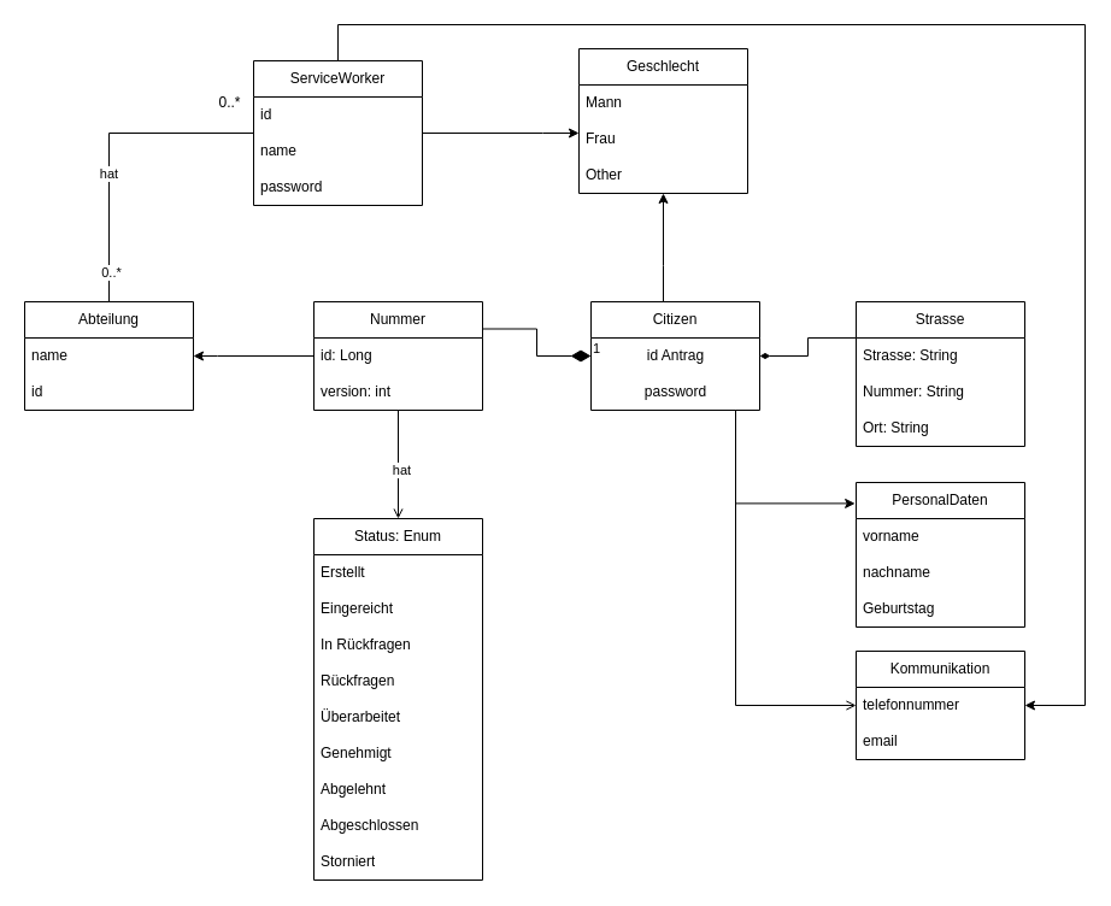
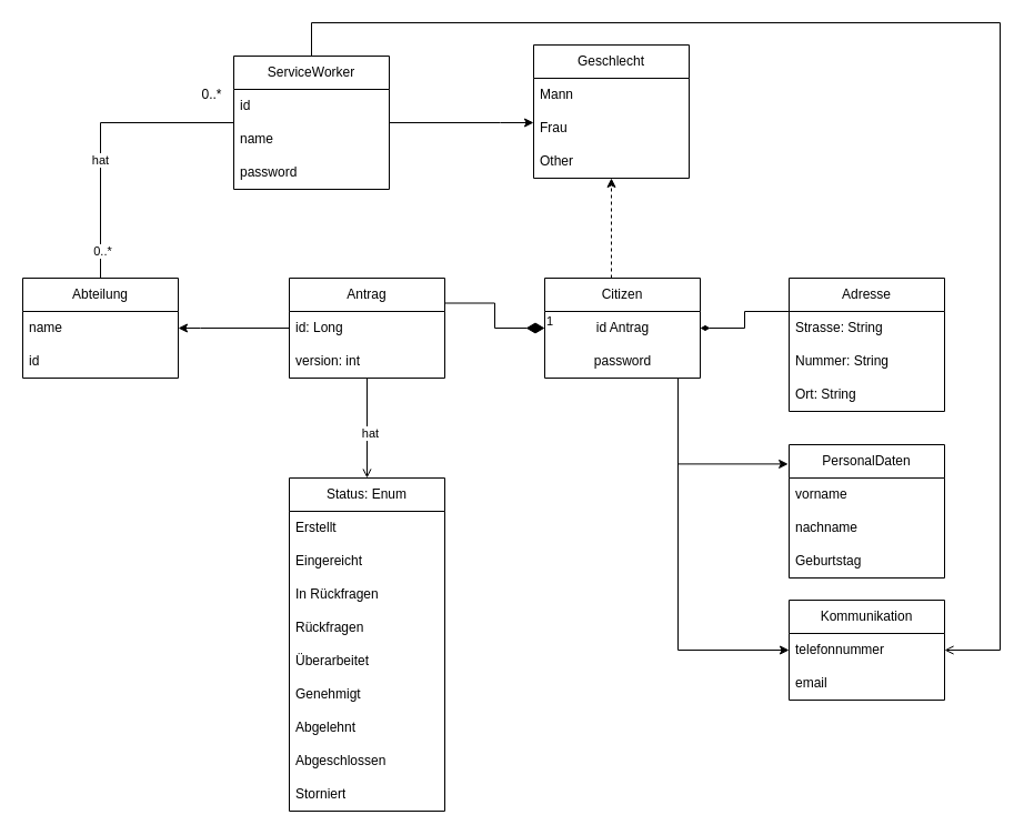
  <mxCell id="0" />
  <mxCell id="1" parent="0" />
  <mxCell id="2" value="" style="edgeStyle=orthogonalEdgeStyle;rounded=0;orthogonalLoop=1;jettySize=auto;html=1;endArrow=none;endFill=0;startArrow=diamondThin;startFill=1;strokeWidth=1;entryX=0;entryY=0.25;entryDx=0;entryDy=0;" edge="1" parent="1" source="5" target="15"><mxGeometry relative="1" as="geometry" /></mxCell>
- <mxCell id="3" style="edgeStyle=orthogonalEdgeStyle;rounded=0;orthogonalLoop=1;jettySize=auto;html=1;" edge="1" parent="1" source="5" target="42"><mxGeometry relative="1" as="geometry"><Array as="points"><mxPoint x="550" y="220" /><mxPoint x="550" y="220" /></Array></mxGeometry></mxCell>
- <mxCell id="4" style="edgeStyle=orthogonalEdgeStyle;rounded=0;orthogonalLoop=1;jettySize=auto;html=1;endArrow=open;" edge="1" parent="1" source="5" target="51"><mxGeometry relative="1" as="geometry"><Array as="points"><mxPoint x="610" y="585" /></Array></mxGeometry></mxCell>
+ <mxCell id="3" style="edgeStyle=orthogonalEdgeStyle;rounded=0;orthogonalLoop=1;jettySize=auto;html=1;dashed=1;" edge="1" parent="1" source="5" target="42"><mxGeometry relative="1" as="geometry"><Array as="points"><mxPoint x="550" y="220" /><mxPoint x="550" y="220" /></Array></mxGeometry></mxCell>
+ <mxCell id="4" style="edgeStyle=orthogonalEdgeStyle;rounded=0;orthogonalLoop=1;jettySize=auto;html=1;" edge="1" parent="1" source="5" target="51"><mxGeometry relative="1" as="geometry"><Array as="points"><mxPoint x="610" y="585" /></Array></mxGeometry></mxCell>
  <mxCell id="5" value="Citizen" style="swimlane;fontStyle=0;childLayout=stackLayout;horizontal=1;startSize=30;horizontalStack=0;resizeParent=1;resizeParentMax=0;resizeLast=0;collapsible=1;marginBottom=0;whiteSpace=wrap;html=1;" vertex="1" parent="1"><mxGeometry x="490" y="250" width="140" height="90" as="geometry" /></mxCell>
  <mxCell id="6" value="id Antrag" style="text;html=1;align=center;verticalAlign=middle;resizable=0;points=[];autosize=1;strokeColor=none;fillColor=none;" vertex="1" parent="5"><mxGeometry y="30" width="140" height="30" as="geometry" /></mxCell>
  <mxCell id="7" value="password" style="text;html=1;align=center;verticalAlign=middle;resizable=0;points=[];autosize=1;strokeColor=none;fillColor=none;" vertex="1" parent="5"><mxGeometry y="60" width="140" height="30" as="geometry" /></mxCell>
  <mxCell id="8" value="1" style="endArrow=none;html=1;endSize=12;startArrow=diamondThin;startSize=14;startFill=1;edgeStyle=orthogonalEdgeStyle;align=left;verticalAlign=bottom;rounded=0;exitX=0;exitY=0.5;exitDx=0;exitDy=0;entryX=1;entryY=0.25;entryDx=0;entryDy=0;endFill=0;" edge="1" parent="1" source="5" target="12"><mxGeometry x="-1" y="3" relative="1" as="geometry"><mxPoint x="390" y="390" as="sourcePoint" /><mxPoint x="410" y="280" as="targetPoint" /></mxGeometry></mxCell>
  <mxCell id="9" style="edgeStyle=orthogonalEdgeStyle;rounded=0;orthogonalLoop=1;jettySize=auto;html=1;endArrow=open;" edge="1" parent="1" source="12" target="19"><mxGeometry relative="1" as="geometry" /></mxCell>
  <mxCell id="10" value="hat" style="edgeLabel;html=1;align=center;verticalAlign=middle;resizable=0;points=[];" vertex="1" connectable="0" parent="9"><mxGeometry x="0.095" y="2" relative="1" as="geometry"><mxPoint as="offset" /></mxGeometry></mxCell>
  <mxCell id="11" value="" style="edgeStyle=orthogonalEdgeStyle;rounded=0;orthogonalLoop=1;jettySize=auto;html=1;" edge="1" parent="1" source="12" target="29"><mxGeometry relative="1" as="geometry"><Array as="points"><mxPoint x="180" y="295" /><mxPoint x="180" y="295" /></Array></mxGeometry></mxCell>
- <mxCell id="12" value="Nummer" style="swimlane;fontStyle=0;childLayout=stackLayout;horizontal=1;startSize=30;horizontalStack=0;resizeParent=1;resizeParentMax=0;resizeLast=0;collapsible=1;marginBottom=0;whiteSpace=wrap;html=1;" vertex="1" parent="1"><mxGeometry x="260" y="250" width="140" height="90" as="geometry" /></mxCell>
+ <mxCell id="12" value="Antrag" style="swimlane;fontStyle=0;childLayout=stackLayout;horizontal=1;startSize=30;horizontalStack=0;resizeParent=1;resizeParentMax=0;resizeLast=0;collapsible=1;marginBottom=0;whiteSpace=wrap;html=1;" vertex="1" parent="1"><mxGeometry x="260" y="250" width="140" height="90" as="geometry" /></mxCell>
  <mxCell id="13" value="id: Long" style="text;strokeColor=none;fillColor=none;align=left;verticalAlign=middle;spacingLeft=4;spacingRight=4;overflow=hidden;points=[[0,0.5],[1,0.5]];portConstraint=eastwest;rotatable=0;whiteSpace=wrap;html=1;" vertex="1" parent="12"><mxGeometry y="30" width="140" height="30" as="geometry" /></mxCell>
  <mxCell id="14" value="version: int" style="text;strokeColor=none;fillColor=none;align=left;verticalAlign=middle;spacingLeft=4;spacingRight=4;overflow=hidden;points=[[0,0.5],[1,0.5]];portConstraint=eastwest;rotatable=0;whiteSpace=wrap;html=1;" vertex="1" parent="12"><mxGeometry y="60" width="140" height="30" as="geometry" /></mxCell>
- <mxCell id="15" value="Strasse" style="swimlane;fontStyle=0;childLayout=stackLayout;horizontal=1;startSize=30;horizontalStack=0;resizeParent=1;resizeParentMax=0;resizeLast=0;collapsible=1;marginBottom=0;whiteSpace=wrap;html=1;" vertex="1" parent="1"><mxGeometry x="710" y="250" width="140" height="120" as="geometry" /></mxCell>
+ <mxCell id="15" value="Adresse" style="swimlane;fontStyle=0;childLayout=stackLayout;horizontal=1;startSize=30;horizontalStack=0;resizeParent=1;resizeParentMax=0;resizeLast=0;collapsible=1;marginBottom=0;whiteSpace=wrap;html=1;" vertex="1" parent="1"><mxGeometry x="710" y="250" width="140" height="120" as="geometry" /></mxCell>
  <mxCell id="16" value="Strasse: String" style="text;strokeColor=none;fillColor=none;align=left;verticalAlign=middle;spacingLeft=4;spacingRight=4;overflow=hidden;points=[[0,0.5],[1,0.5]];portConstraint=eastwest;rotatable=0;whiteSpace=wrap;html=1;" vertex="1" parent="15"><mxGeometry y="30" width="140" height="30" as="geometry" /></mxCell>
  <mxCell id="17" value="Nummer: String" style="text;strokeColor=none;fillColor=none;align=left;verticalAlign=middle;spacingLeft=4;spacingRight=4;overflow=hidden;points=[[0,0.5],[1,0.5]];portConstraint=eastwest;rotatable=0;whiteSpace=wrap;html=1;" vertex="1" parent="15"><mxGeometry y="60" width="140" height="30" as="geometry" /></mxCell>
  <mxCell id="18" value="Ort: String" style="text;strokeColor=none;fillColor=none;align=left;verticalAlign=middle;spacingLeft=4;spacingRight=4;overflow=hidden;points=[[0,0.5],[1,0.5]];portConstraint=eastwest;rotatable=0;whiteSpace=wrap;html=1;" vertex="1" parent="15"><mxGeometry y="90" width="140" height="30" as="geometry" /></mxCell>
  <mxCell id="19" value="Status: Enum" style="swimlane;fontStyle=0;childLayout=stackLayout;horizontal=1;startSize=30;horizontalStack=0;resizeParent=1;resizeParentMax=0;resizeLast=0;collapsible=1;marginBottom=0;whiteSpace=wrap;html=1;" vertex="1" parent="1"><mxGeometry x="260" y="430" width="140" height="300" as="geometry" /></mxCell>
  <mxCell id="20" value="Erstellt" style="text;strokeColor=none;fillColor=none;align=left;verticalAlign=middle;spacingLeft=4;spacingRight=4;overflow=hidden;points=[[0,0.5],[1,0.5]];portConstraint=eastwest;rotatable=0;whiteSpace=wrap;html=1;" vertex="1" parent="19"><mxGeometry y="30" width="140" height="30" as="geometry" /></mxCell>
  <mxCell id="21" value="Eingereicht&lt;span style=&quot;white-space: pre;&quot;&gt;&#09;&lt;/span&gt;" style="text;strokeColor=none;fillColor=none;align=left;verticalAlign=middle;spacingLeft=4;spacingRight=4;overflow=hidden;points=[[0,0.5],[1,0.5]];portConstraint=eastwest;rotatable=0;whiteSpace=wrap;html=1;" vertex="1" parent="19"><mxGeometry y="60" width="140" height="30" as="geometry" /></mxCell>
  <mxCell id="22" value="In Rückfragen" style="text;strokeColor=none;fillColor=none;align=left;verticalAlign=middle;spacingLeft=4;spacingRight=4;overflow=hidden;points=[[0,0.5],[1,0.5]];portConstraint=eastwest;rotatable=0;whiteSpace=wrap;html=1;" vertex="1" parent="19"><mxGeometry y="90" width="140" height="30" as="geometry" /></mxCell>
  <mxCell id="23" value="Rückfragen" style="text;strokeColor=none;fillColor=none;align=left;verticalAlign=middle;spacingLeft=4;spacingRight=4;overflow=hidden;points=[[0,0.5],[1,0.5]];portConstraint=eastwest;rotatable=0;whiteSpace=wrap;html=1;" vertex="1" parent="19"><mxGeometry y="120" width="140" height="30" as="geometry" /></mxCell>
  <mxCell id="24" value="Überarbeitet" style="text;strokeColor=none;fillColor=none;align=left;verticalAlign=middle;spacingLeft=4;spacingRight=4;overflow=hidden;points=[[0,0.5],[1,0.5]];portConstraint=eastwest;rotatable=0;whiteSpace=wrap;html=1;" vertex="1" parent="19"><mxGeometry y="150" width="140" height="30" as="geometry" /></mxCell>
  <mxCell id="25" value="Genehmigt" style="text;strokeColor=none;fillColor=none;align=left;verticalAlign=middle;spacingLeft=4;spacingRight=4;overflow=hidden;points=[[0,0.5],[1,0.5]];portConstraint=eastwest;rotatable=0;whiteSpace=wrap;html=1;" vertex="1" parent="19"><mxGeometry y="180" width="140" height="30" as="geometry" /></mxCell>
  <mxCell id="26" value="Abgelehnt" style="text;strokeColor=none;fillColor=none;align=left;verticalAlign=middle;spacingLeft=4;spacingRight=4;overflow=hidden;points=[[0,0.5],[1,0.5]];portConstraint=eastwest;rotatable=0;whiteSpace=wrap;html=1;" vertex="1" parent="19"><mxGeometry y="210" width="140" height="30" as="geometry" /></mxCell>
  <mxCell id="27" value="Abgeschlossen" style="text;strokeColor=none;fillColor=none;align=left;verticalAlign=middle;spacingLeft=4;spacingRight=4;overflow=hidden;points=[[0,0.5],[1,0.5]];portConstraint=eastwest;rotatable=0;whiteSpace=wrap;html=1;" vertex="1" parent="19"><mxGeometry y="240" width="140" height="30" as="geometry" /></mxCell>
  <mxCell id="28" value="Storniert" style="text;strokeColor=none;fillColor=none;align=left;verticalAlign=middle;spacingLeft=4;spacingRight=4;overflow=hidden;points=[[0,0.5],[1,0.5]];portConstraint=eastwest;rotatable=0;whiteSpace=wrap;html=1;" vertex="1" parent="19"><mxGeometry y="270" width="140" height="30" as="geometry" /></mxCell>
  <mxCell id="29" value="Abteilung" style="swimlane;fontStyle=0;childLayout=stackLayout;horizontal=1;startSize=30;horizontalStack=0;resizeParent=1;resizeParentMax=0;resizeLast=0;collapsible=1;marginBottom=0;whiteSpace=wrap;html=1;" vertex="1" parent="1"><mxGeometry x="20" y="250" width="140" height="90" as="geometry" /></mxCell>
  <mxCell id="30" value="name" style="text;strokeColor=none;fillColor=none;align=left;verticalAlign=middle;spacingLeft=4;spacingRight=4;overflow=hidden;points=[[0,0.5],[1,0.5]];portConstraint=eastwest;rotatable=0;whiteSpace=wrap;html=1;" vertex="1" parent="29"><mxGeometry y="30" width="140" height="30" as="geometry" /></mxCell>
  <mxCell id="31" value="id" style="text;strokeColor=none;fillColor=none;align=left;verticalAlign=middle;spacingLeft=4;spacingRight=4;overflow=hidden;points=[[0,0.5],[1,0.5]];portConstraint=eastwest;rotatable=0;whiteSpace=wrap;html=1;" vertex="1" parent="29"><mxGeometry y="60" width="140" height="30" as="geometry" /></mxCell>
  <mxCell id="32" style="edgeStyle=orthogonalEdgeStyle;rounded=0;orthogonalLoop=1;jettySize=auto;html=1;endArrow=none;endFill=0;" edge="1" parent="1" source="37" target="29"><mxGeometry relative="1" as="geometry" /></mxCell>
  <mxCell id="33" value="hat" style="edgeLabel;html=1;align=center;verticalAlign=middle;resizable=0;points=[];" vertex="1" connectable="0" parent="32"><mxGeometry x="0.175" y="-1" relative="1" as="geometry"><mxPoint as="offset" /></mxGeometry></mxCell>
  <mxCell id="34" value="0..*" style="edgeLabel;html=1;align=center;verticalAlign=middle;resizable=0;points=[];" vertex="1" connectable="0" parent="32"><mxGeometry x="0.811" y="1" relative="1" as="geometry"><mxPoint as="offset" /></mxGeometry></mxCell>
  <mxCell id="35" style="edgeStyle=orthogonalEdgeStyle;rounded=0;orthogonalLoop=1;jettySize=auto;html=1;" edge="1" parent="1" source="37" target="42"><mxGeometry relative="1" as="geometry"><Array as="points"><mxPoint x="450" y="110" /><mxPoint x="450" y="110" /></Array></mxGeometry></mxCell>
- <mxCell id="36" style="edgeStyle=orthogonalEdgeStyle;rounded=0;orthogonalLoop=1;jettySize=auto;html=1;" edge="1" parent="1" source="37" target="51"><mxGeometry relative="1" as="geometry"><Array as="points"><mxPoint x="280" y="20" /><mxPoint x="900" y="20" /><mxPoint x="900" y="585" /></Array></mxGeometry></mxCell>
+ <mxCell id="36" style="edgeStyle=orthogonalEdgeStyle;rounded=0;orthogonalLoop=1;jettySize=auto;html=1;endArrow=open;" edge="1" parent="1" source="37" target="51"><mxGeometry relative="1" as="geometry"><Array as="points"><mxPoint x="280" y="20" /><mxPoint x="900" y="20" /><mxPoint x="900" y="585" /></Array></mxGeometry></mxCell>
  <mxCell id="37" value="ServiceWorker" style="swimlane;fontStyle=0;childLayout=stackLayout;horizontal=1;startSize=30;horizontalStack=0;resizeParent=1;resizeParentMax=0;resizeLast=0;collapsible=1;marginBottom=0;whiteSpace=wrap;html=1;" vertex="1" parent="1"><mxGeometry x="210" y="50" width="140" height="120" as="geometry" /></mxCell>
  <mxCell id="38" value="id" style="text;strokeColor=none;fillColor=none;align=left;verticalAlign=middle;spacingLeft=4;spacingRight=4;overflow=hidden;points=[[0,0.5],[1,0.5]];portConstraint=eastwest;rotatable=0;whiteSpace=wrap;html=1;" vertex="1" parent="37"><mxGeometry y="30" width="140" height="30" as="geometry" /></mxCell>
  <mxCell id="39" value="name" style="text;strokeColor=none;fillColor=none;align=left;verticalAlign=middle;spacingLeft=4;spacingRight=4;overflow=hidden;points=[[0,0.5],[1,0.5]];portConstraint=eastwest;rotatable=0;whiteSpace=wrap;html=1;" vertex="1" parent="37"><mxGeometry y="60" width="140" height="30" as="geometry" /></mxCell>
  <mxCell id="40" value="password" style="text;strokeColor=none;fillColor=none;align=left;verticalAlign=middle;spacingLeft=4;spacingRight=4;overflow=hidden;points=[[0,0.5],[1,0.5]];portConstraint=eastwest;rotatable=0;whiteSpace=wrap;html=1;" vertex="1" parent="37"><mxGeometry y="90" width="140" height="30" as="geometry" /></mxCell>
  <mxCell id="41" value="0..*" style="text;html=1;align=center;verticalAlign=middle;resizable=0;points=[];autosize=1;strokeColor=none;fillColor=none;" vertex="1" parent="1"><mxGeometry x="170" y="70" width="40" height="30" as="geometry" /></mxCell>
  <mxCell id="42" value="Geschlecht" style="swimlane;fontStyle=0;childLayout=stackLayout;horizontal=1;startSize=30;horizontalStack=0;resizeParent=1;resizeParentMax=0;resizeLast=0;collapsible=1;marginBottom=0;whiteSpace=wrap;html=1;" vertex="1" parent="1"><mxGeometry x="480" y="40" width="140" height="120" as="geometry" /></mxCell>
  <mxCell id="43" value="Mann" style="text;strokeColor=none;fillColor=none;align=left;verticalAlign=middle;spacingLeft=4;spacingRight=4;overflow=hidden;points=[[0,0.5],[1,0.5]];portConstraint=eastwest;rotatable=0;whiteSpace=wrap;html=1;" vertex="1" parent="42"><mxGeometry y="30" width="140" height="30" as="geometry" /></mxCell>
  <mxCell id="44" value="Frau" style="text;strokeColor=none;fillColor=none;align=left;verticalAlign=middle;spacingLeft=4;spacingRight=4;overflow=hidden;points=[[0,0.5],[1,0.5]];portConstraint=eastwest;rotatable=0;whiteSpace=wrap;html=1;" vertex="1" parent="42"><mxGeometry y="60" width="140" height="30" as="geometry" /></mxCell>
  <mxCell id="45" value="Other" style="text;strokeColor=none;fillColor=none;align=left;verticalAlign=middle;spacingLeft=4;spacingRight=4;overflow=hidden;points=[[0,0.5],[1,0.5]];portConstraint=eastwest;rotatable=0;whiteSpace=wrap;html=1;" vertex="1" parent="42"><mxGeometry y="90" width="140" height="30" as="geometry" /></mxCell>
  <mxCell id="46" value="PersonalDaten" style="swimlane;fontStyle=0;childLayout=stackLayout;horizontal=1;startSize=30;horizontalStack=0;resizeParent=1;resizeParentMax=0;resizeLast=0;collapsible=1;marginBottom=0;whiteSpace=wrap;html=1;" vertex="1" parent="1"><mxGeometry x="710" y="400" width="140" height="120" as="geometry" /></mxCell>
  <mxCell id="47" value="vorname" style="text;strokeColor=none;fillColor=none;align=left;verticalAlign=middle;spacingLeft=4;spacingRight=4;overflow=hidden;points=[[0,0.5],[1,0.5]];portConstraint=eastwest;rotatable=0;whiteSpace=wrap;html=1;" vertex="1" parent="46"><mxGeometry y="30" width="140" height="30" as="geometry" /></mxCell>
  <mxCell id="48" value="nachname" style="text;strokeColor=none;fillColor=none;align=left;verticalAlign=middle;spacingLeft=4;spacingRight=4;overflow=hidden;points=[[0,0.5],[1,0.5]];portConstraint=eastwest;rotatable=0;whiteSpace=wrap;html=1;" vertex="1" parent="46"><mxGeometry y="60" width="140" height="30" as="geometry" /></mxCell>
  <mxCell id="49" value="Geburtstag" style="text;strokeColor=none;fillColor=none;align=left;verticalAlign=middle;spacingLeft=4;spacingRight=4;overflow=hidden;points=[[0,0.5],[1,0.5]];portConstraint=eastwest;rotatable=0;whiteSpace=wrap;html=1;" vertex="1" parent="46"><mxGeometry y="90" width="140" height="30" as="geometry" /></mxCell>
  <mxCell id="50" style="edgeStyle=orthogonalEdgeStyle;rounded=0;orthogonalLoop=1;jettySize=auto;html=1;entryX=-0.006;entryY=0.145;entryDx=0;entryDy=0;entryPerimeter=0;" edge="1" parent="1" source="5" target="46"><mxGeometry relative="1" as="geometry"><Array as="points"><mxPoint x="610" y="417" /></Array></mxGeometry></mxCell>
  <mxCell id="51" value="Kommunikation" style="swimlane;fontStyle=0;childLayout=stackLayout;horizontal=1;startSize=30;horizontalStack=0;resizeParent=1;resizeParentMax=0;resizeLast=0;collapsible=1;marginBottom=0;whiteSpace=wrap;html=1;" vertex="1" parent="1"><mxGeometry x="710" y="540" width="140" height="90" as="geometry" /></mxCell>
  <mxCell id="52" value="telefonnummer" style="text;strokeColor=none;fillColor=none;align=left;verticalAlign=middle;spacingLeft=4;spacingRight=4;overflow=hidden;points=[[0,0.5],[1,0.5]];portConstraint=eastwest;rotatable=0;whiteSpace=wrap;html=1;" vertex="1" parent="51"><mxGeometry y="30" width="140" height="30" as="geometry" /></mxCell>
  <mxCell id="53" value="email" style="text;strokeColor=none;fillColor=none;align=left;verticalAlign=middle;spacingLeft=4;spacingRight=4;overflow=hidden;points=[[0,0.5],[1,0.5]];portConstraint=eastwest;rotatable=0;whiteSpace=wrap;html=1;" vertex="1" parent="51"><mxGeometry y="60" width="140" height="30" as="geometry" /></mxCell>
